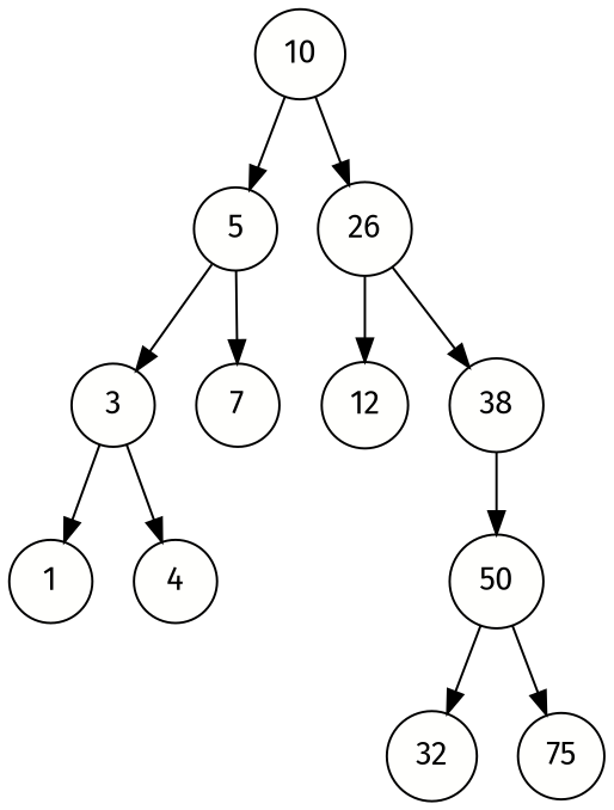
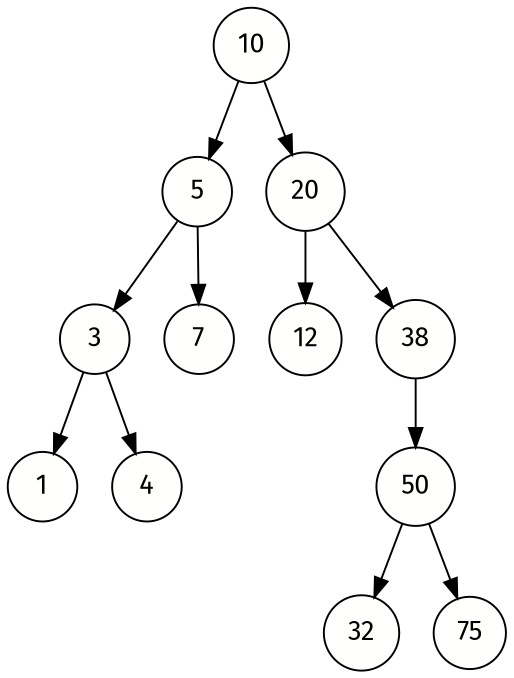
  digraph {
    fontname="Fira Sans"
    node [color=black fillcolor="#FFFFFD" fontname="Fira Sans" shape=circle style=filled]
    edge [color=black fontname="Fira Sans"]
    10
    5
-   20 [label=26]
+   20
    3
    7
    12
    n7 [label=38]
    1
    4
    50
    32
    75
    10 -> 5
    10 -> 20
    5 -> 3
    5 -> 7
    20 -> 12
    20 -> n7
    3 -> 1
    3 -> 4
    n7 -> 50
    50 -> 32
    50 -> 75
  }
